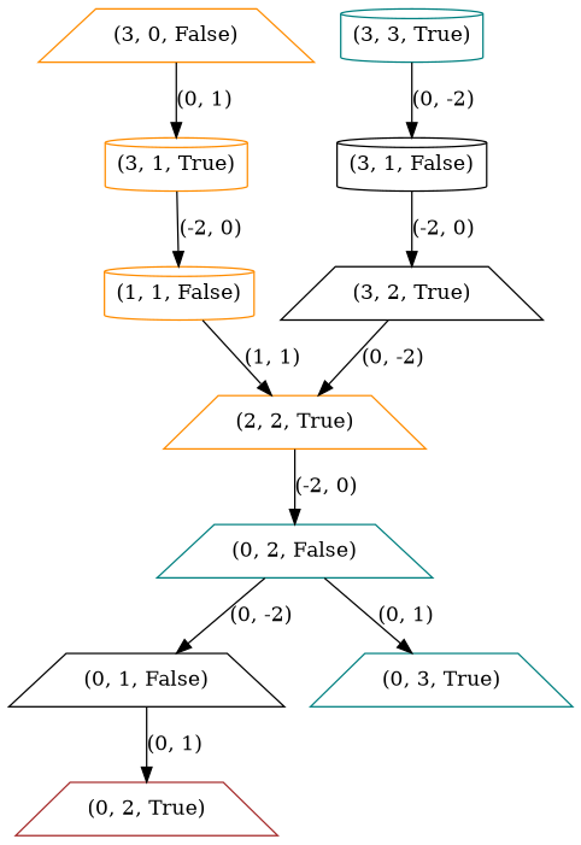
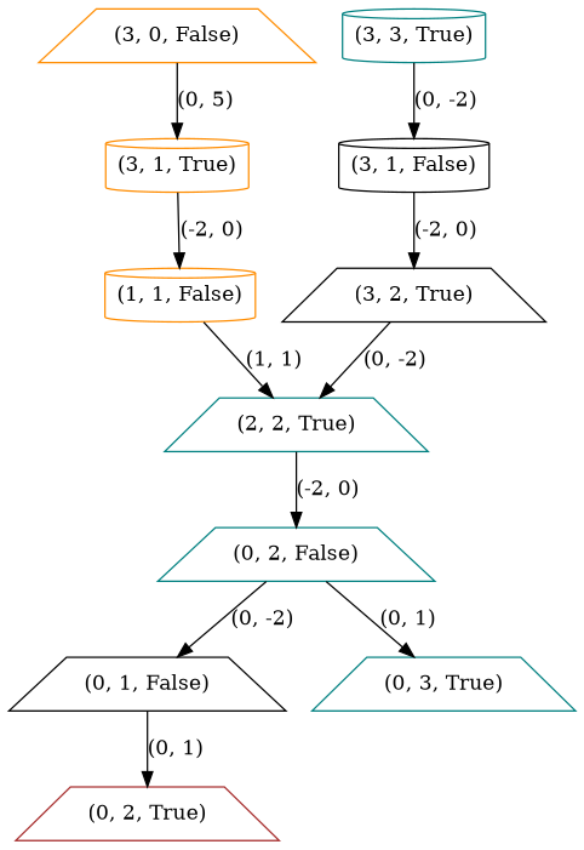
  digraph {
    rankdir=TB
    node [color=darkorange shape=trapezium]
    n1 [color=brown label="(0, 2, True)"]
    n2 [color=black label="(0, 1, False)"]
    n3 [color=teal label="(0, 3, True)"]
    n4 [color=teal label="(0, 2, False)"]
-   n5 [label="(2, 2, True)"]
+   n5 [color=teal label="(2, 2, True)"]
    n6 [label="(1, 1, False)" shape=cylinder]
    n7 [label="(3, 1, True)" shape=cylinder]
    n8 [label="(3, 0, False)"]
    n9 [color=black label="(3, 2, True)"]
    n10 [color=black label="(3, 1, False)" shape=cylinder]
    n11 [color=teal label="(3, 3, True)" shape=cylinder]
    n2 -> n1 [label="(0, 1)"]
    n4 -> n2 [label="(0, -2)"]
    n4 -> n3 [label="(0, 1)"]
    n5 -> n4 [label="(-2, 0)"]
    n6 -> n5 [label="(1, 1)"]
    n7 -> n6 [label="(-2, 0)"]
-   n8 -> n7 [label="(0, 1)"]
+   n8 -> n7 [label="(0, 5)"]
    n9 -> n5 [label="(0, -2)"]
    n10 -> n9 [label="(-2, 0)"]
    n11 -> n10 [label="(0, -2)"]
  }
